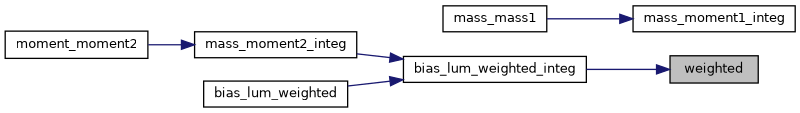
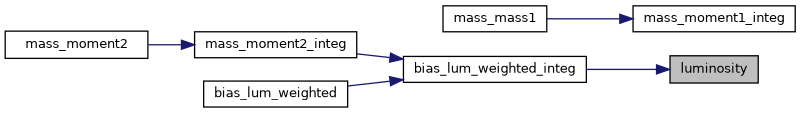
  digraph {
    rankdir=RL
    node [color=black fillcolor=white fontname=Helvetica fontsize=10 shape=record style=filled]
    edge [color=midnightblue dir=back fontname=Helvetica fontsize=10 labelfontname=Helvetica labelfontsize=10 style=solid]
-   n1 [fillcolor=grey75 fontcolor=black height=0.2 label=weighted width=0.4]
+   n1 [fillcolor=grey75 fontcolor=black height=0.2 label=luminosity width=0.4]
    n2 [height=0.2 label=bias_lum_weighted_integ width=0.4]
    n3 [height=0.2 label=mass_moment2_integ width=0.4]
    n4 [height=0.2 label=bias_lum_weighted width=0.4]
    n5 [height=0.2 label=mass_moment1_integ width=0.4]
    n6 [height=0.2 label=mass_mass1 width=0.4]
-   n7 [height=0.2 label=moment_moment2 width=0.4]
+   n7 [height=0.2 label=mass_moment2 width=0.4]
    n1 -> n2
    n2 -> n3
    n2 -> n4
    n3 -> n7
    n5 -> n6
  }
